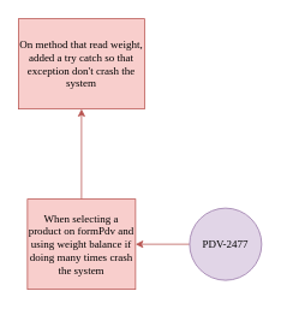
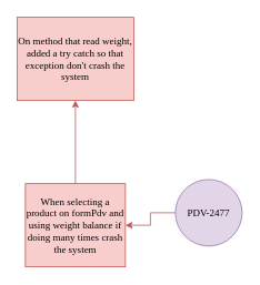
  <mxCell id="0" />
  <mxCell id="1" parent="0" />
  <mxCell id="2" value="" style="edgeStyle=orthogonalEdgeStyle;rounded=0;orthogonalLoop=1;jettySize=auto;html=1;fillColor=#f8cecc;strokeColor=#b85450;" edge="1" parent="1" source="3" target="5"><mxGeometry relative="1" as="geometry" /></mxCell>
- <mxCell id="3" value="PDV-2477" style="ellipse;whiteSpace=wrap;html=1;aspect=fixed;fillColor=#e1d5e7;strokeColor=#9673a6;fontFamily=Lucida Console;" vertex="1" parent="1"><mxGeometry x="210" y="230" width="80" height="80" as="geometry" /></mxCell>
+ <mxCell id="3" value="PDV-2477" style="ellipse;whiteSpace=wrap;html=1;aspect=fixed;fillColor=#e1d5e7;strokeColor=#9673a6;fontFamily=Lucida Console;" vertex="1" parent="1"><mxGeometry x="210" y="215" width="80" height="80" as="geometry" /></mxCell>
  <mxCell id="4" value="" style="edgeStyle=orthogonalEdgeStyle;rounded=0;orthogonalLoop=1;jettySize=auto;html=1;fillColor=#f8cecc;strokeColor=#b85450;" edge="1" parent="1" source="5" target="6"><mxGeometry relative="1" as="geometry" /></mxCell>
  <mxCell id="5" value="When selecting a product on formPdv and using weight balance if doing many times crash the system" style="whiteSpace=wrap;html=1;fontFamily=Lucida Console;fillColor=#f8cecc;strokeColor=#b85450;" vertex="1" parent="1"><mxGeometry x="30" y="220" width="120" height="100" as="geometry" /></mxCell>
  <mxCell id="6" value="On method that read weight, added a try catch so that exception don't crash the system" style="whiteSpace=wrap;html=1;fontFamily=Lucida Console;fillColor=#f8cecc;strokeColor=#b85450;" vertex="1" parent="1"><mxGeometry x="20" y="20" width="140" height="100" as="geometry" /></mxCell>
